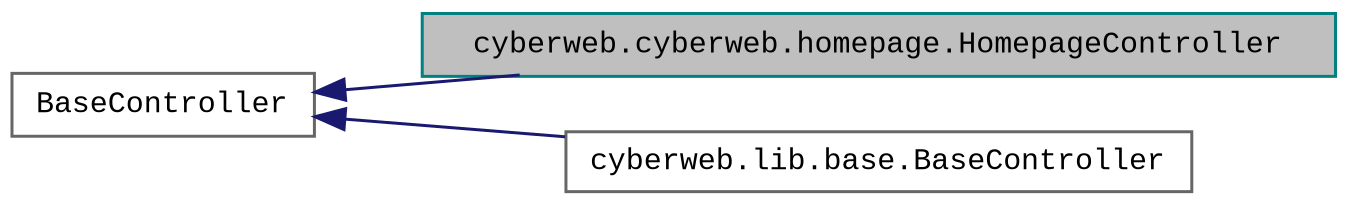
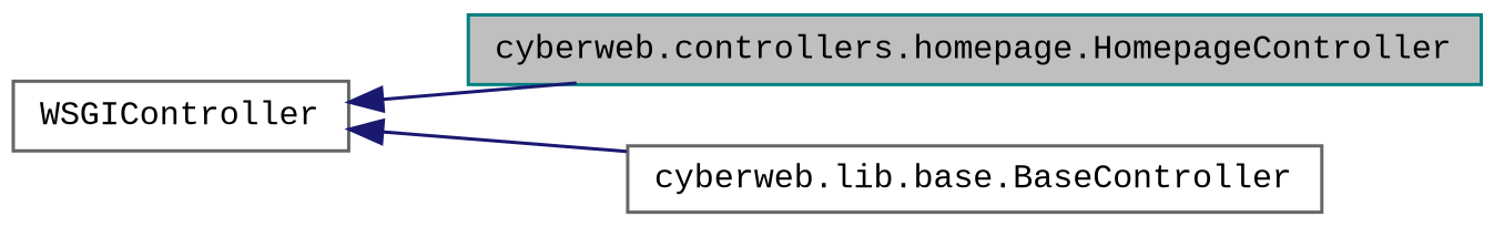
  digraph {
    fontname="Liberation Mono"
    rankdir=LR
    node [color=gray40 fillcolor=white fontname="Liberation Mono" fontsize=10 shape=record style=filled]
    edge [color=midnightblue dir=back fontname="Liberation Mono" fontsize=10 labelfontname=Helvetica labelfontsize=10 style=solid]
-   n1 [color=teal fillcolor=grey75 fontcolor=black height=0.2 label="cyberweb.cyberweb.homepage.HomepageController" width=0.4]
+   n1 [color=teal fillcolor=grey75 fontcolor=black height=0.2 label="cyberweb.controllers.homepage.HomepageController" width=0.4]
    n2 [height=0.2 label="cyberweb.lib.base.BaseController" width=0.4]
-   n3 [height=0.2 label=BaseController width=0.4]
+   n3 [height=0.2 label=WSGIController width=0.4]
    n3 -> n1
    n3 -> n2
  }
